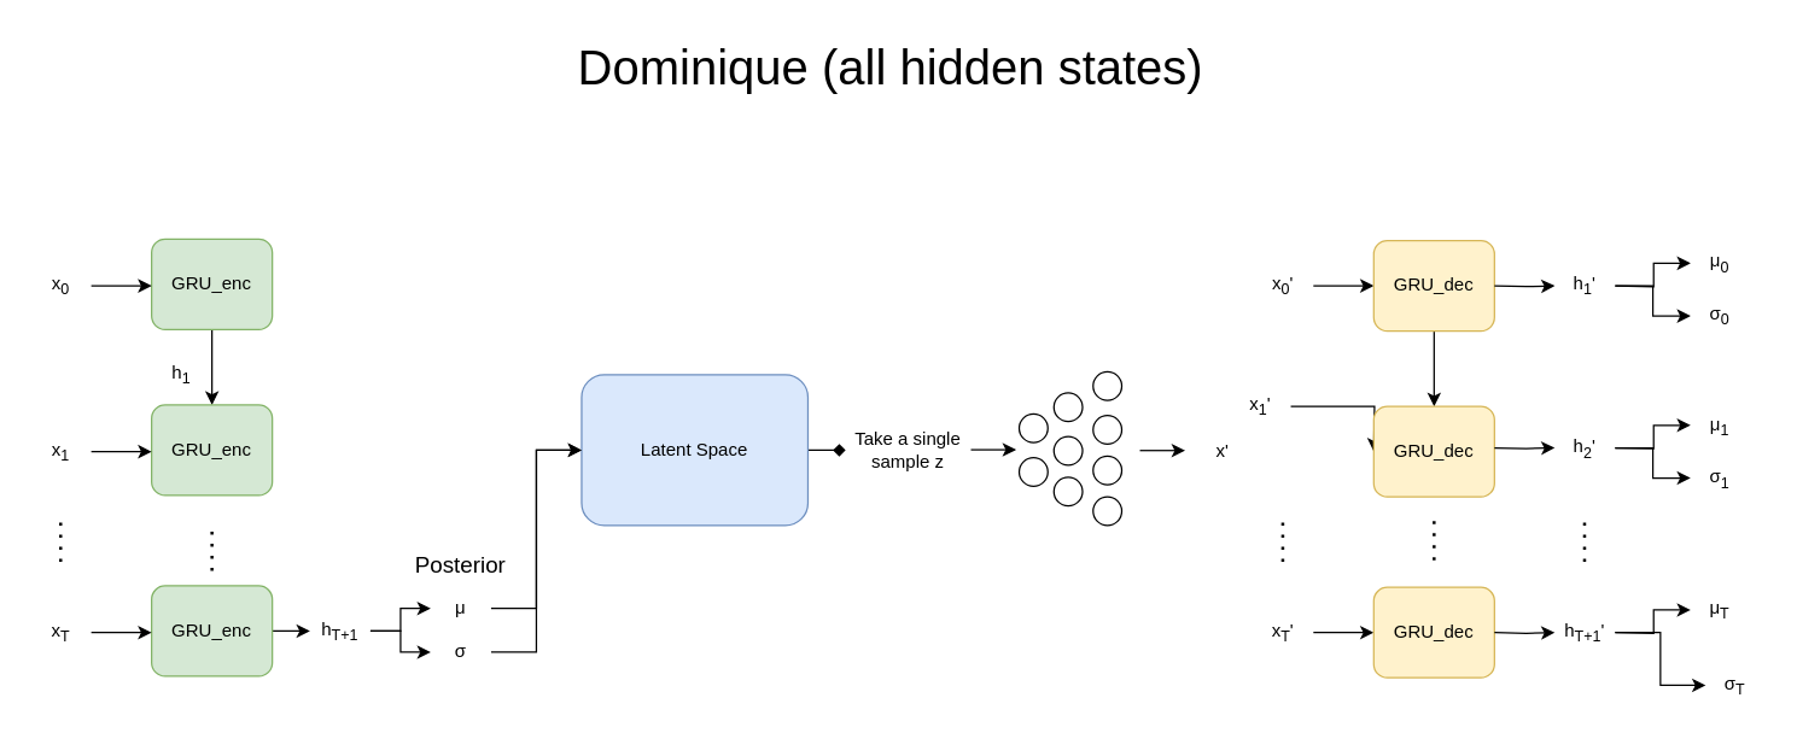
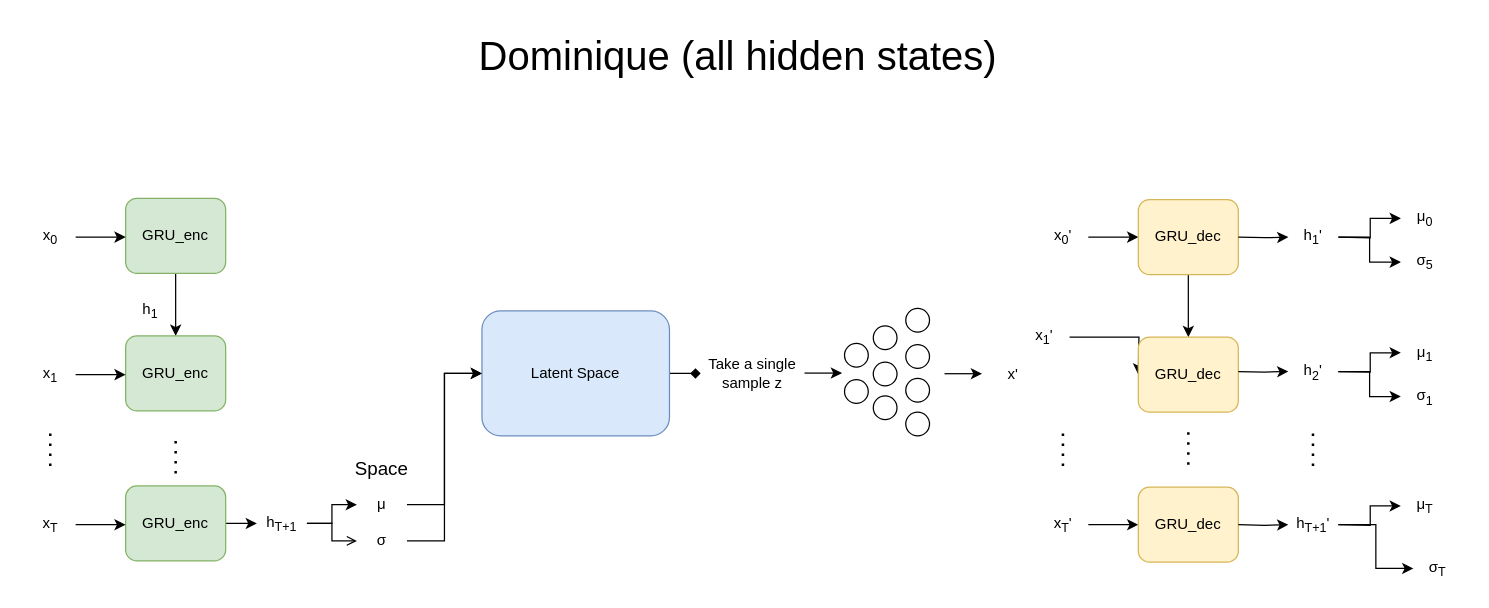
  <mxCell id="0" />
  <mxCell id="1" parent="0" />
  <mxCell id="2" value="" style="edgeStyle=orthogonalEdgeStyle;rounded=0;orthogonalLoop=1;jettySize=auto;html=1;" edge="1" parent="1" source="3" target="4"><mxGeometry relative="1" as="geometry" /></mxCell>
  <mxCell id="3" value="GRU_enc" style="rounded=1;whiteSpace=wrap;html=1;fillColor=#d5e8d4;strokeColor=#82b366;" vertex="1" parent="1"><mxGeometry x="100" y="158" width="80" height="60" as="geometry" /></mxCell>
  <mxCell id="4" value="GRU_enc" style="rounded=1;whiteSpace=wrap;html=1;fillColor=#d5e8d4;strokeColor=#82b366;" vertex="1" parent="1"><mxGeometry x="100" y="268" width="80" height="60" as="geometry" /></mxCell>
  <mxCell id="5" value="" style="edgeStyle=orthogonalEdgeStyle;rounded=0;orthogonalLoop=1;jettySize=auto;html=1;" edge="1" parent="1" source="6" target="20"><mxGeometry relative="1" as="geometry" /></mxCell>
  <mxCell id="6" value="GRU_enc" style="rounded=1;whiteSpace=wrap;html=1;fillColor=#d5e8d4;strokeColor=#82b366;" vertex="1" parent="1"><mxGeometry x="100" y="388" width="80" height="60" as="geometry" /></mxCell>
  <mxCell id="7" value="" style="edgeStyle=orthogonalEdgeStyle;rounded=0;orthogonalLoop=1;jettySize=auto;html=1;" edge="1" parent="1" source="8"><mxGeometry relative="1" as="geometry"><mxPoint x="910" y="189" as="targetPoint" /></mxGeometry></mxCell>
  <mxCell id="8" value="x&lt;sub&gt;0&lt;/sub&gt;'" style="text;html=1;strokeColor=none;fillColor=none;align=center;verticalAlign=middle;whiteSpace=wrap;rounded=0;" vertex="1" parent="1"><mxGeometry x="830" y="179" width="40" height="20" as="geometry" /></mxCell>
  <mxCell id="9" value="" style="edgeStyle=orthogonalEdgeStyle;rounded=0;orthogonalLoop=1;jettySize=auto;html=1;" edge="1" source="10" parent="1"><mxGeometry relative="1" as="geometry"><mxPoint x="910" y="299" as="targetPoint" /></mxGeometry></mxCell>
  <mxCell id="10" value="x&lt;sub&gt;1&lt;/sub&gt;'" style="text;html=1;strokeColor=none;fillColor=none;align=center;verticalAlign=middle;whiteSpace=wrap;rounded=0;" vertex="1" parent="1"><mxGeometry x="815" y="259" width="40" height="20" as="geometry" /></mxCell>
  <mxCell id="11" value="" style="edgeStyle=orthogonalEdgeStyle;rounded=0;orthogonalLoop=1;jettySize=auto;html=1;" edge="1" source="12" parent="1"><mxGeometry relative="1" as="geometry"><mxPoint x="910" y="419" as="targetPoint" /></mxGeometry></mxCell>
  <mxCell id="12" value="x&lt;sub&gt;T&lt;/sub&gt;'" style="text;html=1;strokeColor=none;fillColor=none;align=center;verticalAlign=middle;whiteSpace=wrap;rounded=0;" vertex="1" parent="1"><mxGeometry x="830" y="409" width="40" height="20" as="geometry" /></mxCell>
  <mxCell id="13" value="h&lt;sub&gt;1&lt;/sub&gt;" style="text;html=1;strokeColor=none;fillColor=none;align=center;verticalAlign=middle;whiteSpace=wrap;rounded=0;" vertex="1" parent="1"><mxGeometry x="100" y="238" width="40" height="20" as="geometry" /></mxCell>
  <mxCell id="14" value="" style="endArrow=none;dashed=1;html=1;dashPattern=1 3;strokeWidth=2;" edge="1" parent="1"><mxGeometry width="50" height="50" relative="1" as="geometry"><mxPoint x="140" y="378" as="sourcePoint" /><mxPoint x="140" y="348" as="targetPoint" /></mxGeometry></mxCell>
  <mxCell id="15" value="" style="edgeStyle=orthogonalEdgeStyle;rounded=0;orthogonalLoop=1;jettySize=auto;html=1;endArrow=diamond;" edge="1" parent="1" source="16" target="25"><mxGeometry relative="1" as="geometry" /></mxCell>
  <mxCell id="16" value="Latent Space" style="whiteSpace=wrap;html=1;fillColor=#dae8fc;strokeColor=#6c8ebf;rounded=1;" vertex="1" parent="1"><mxGeometry x="385" y="248" width="150" height="100" as="geometry" /></mxCell>
  <mxCell id="17" value="" style="endArrow=none;dashed=1;html=1;dashPattern=1 3;strokeWidth=2;" edge="1" parent="1"><mxGeometry width="50" height="50" relative="1" as="geometry"><mxPoint x="849.71" y="372" as="sourcePoint" /><mxPoint x="849.71" y="342" as="targetPoint" /></mxGeometry></mxCell>
  <mxCell id="18" style="edgeStyle=orthogonalEdgeStyle;rounded=0;orthogonalLoop=1;jettySize=auto;html=1;entryX=0;entryY=0.5;entryDx=0;entryDy=0;" edge="1" parent="1" source="20" target="32"><mxGeometry relative="1" as="geometry" /></mxCell>
- <mxCell id="19" style="edgeStyle=orthogonalEdgeStyle;rounded=0;orthogonalLoop=1;jettySize=auto;html=1;exitX=1;exitY=0.5;exitDx=0;exitDy=0;entryX=0;entryY=0.5;entryDx=0;entryDy=0;" edge="1" parent="1" source="20" target="34"><mxGeometry relative="1" as="geometry" /></mxCell>
+ <mxCell id="19" style="edgeStyle=orthogonalEdgeStyle;rounded=0;orthogonalLoop=1;jettySize=auto;html=1;exitX=1;exitY=0.5;exitDx=0;exitDy=0;entryX=0;entryY=0.5;entryDx=0;entryDy=0;endArrow=open;" edge="1" parent="1" source="20" target="34"><mxGeometry relative="1" as="geometry" /></mxCell>
  <mxCell id="20" value="h&lt;sub&gt;T+1&lt;/sub&gt;" style="text;html=1;strokeColor=none;fillColor=none;align=center;verticalAlign=middle;whiteSpace=wrap;rounded=0;" vertex="1" parent="1"><mxGeometry x="205" y="408" width="40" height="20" as="geometry" /></mxCell>
  <mxCell id="21" value="" style="edgeStyle=orthogonalEdgeStyle;rounded=0;orthogonalLoop=1;jettySize=auto;html=1;" edge="1" parent="1" source="22" target="23"><mxGeometry relative="1" as="geometry" /></mxCell>
  <mxCell id="22" value="GRU_dec" style="rounded=1;whiteSpace=wrap;html=1;fillColor=#fff2cc;strokeColor=#d6b656;" vertex="1" parent="1"><mxGeometry x="910" y="159" width="80" height="60" as="geometry" /></mxCell>
  <mxCell id="23" value="GRU_dec" style="rounded=1;whiteSpace=wrap;html=1;fillColor=#fff2cc;strokeColor=#d6b656;" vertex="1" parent="1"><mxGeometry x="910" y="269" width="80" height="60" as="geometry" /></mxCell>
  <mxCell id="24" value="GRU_dec" style="rounded=1;whiteSpace=wrap;html=1;fillColor=#fff2cc;strokeColor=#d6b656;" vertex="1" parent="1"><mxGeometry x="910" y="389" width="80" height="60" as="geometry" /></mxCell>
  <mxCell id="25" value="&lt;div&gt;Take a single sample z&lt;br&gt;&lt;/div&gt;" style="text;html=1;strokeColor=none;fillColor=none;align=center;verticalAlign=middle;whiteSpace=wrap;rounded=0;" vertex="1" parent="1"><mxGeometry x="560" y="280" width="83" height="36" as="geometry" /></mxCell>
  <mxCell id="26" style="edgeStyle=orthogonalEdgeStyle;rounded=0;orthogonalLoop=1;jettySize=auto;html=1;exitX=1;exitY=0.5;exitDx=0;exitDy=0;entryX=0;entryY=0.5;entryDx=0;entryDy=0;" edge="1" target="28" parent="1"><mxGeometry relative="1" as="geometry"><mxPoint x="990" y="419" as="sourcePoint" /></mxGeometry></mxCell>
  <mxCell id="27" style="edgeStyle=orthogonalEdgeStyle;rounded=0;orthogonalLoop=1;jettySize=auto;html=1;entryX=0;entryY=0.5;entryDx=0;entryDy=0;" edge="1" parent="1" source="28" target="38"><mxGeometry relative="1" as="geometry" /></mxCell>
  <mxCell id="28" value="h&lt;sub&gt;T+1&lt;/sub&gt;'" style="text;html=1;strokeColor=none;fillColor=none;align=center;verticalAlign=middle;whiteSpace=wrap;rounded=0;" vertex="1" parent="1"><mxGeometry x="1030" y="409" width="40" height="20" as="geometry" /></mxCell>
  <mxCell id="29" value="" style="endArrow=none;dashed=1;html=1;dashPattern=1 3;strokeWidth=2;" edge="1" parent="1"><mxGeometry width="50" height="50" relative="1" as="geometry"><mxPoint x="950" y="371" as="sourcePoint" /><mxPoint x="950" y="341" as="targetPoint" /></mxGeometry></mxCell>
  <mxCell id="30" value="&lt;font style=&quot;font-size: 32px&quot;&gt;Dominique (all hidden states)&lt;br&gt;&lt;/font&gt;" style="text;html=1;strokeColor=none;fillColor=none;align=center;verticalAlign=middle;whiteSpace=wrap;rounded=0;" vertex="1" parent="1"><mxGeometry x="295" y="20" width="590" height="50" as="geometry" /></mxCell>
  <mxCell id="31" style="edgeStyle=orthogonalEdgeStyle;rounded=0;orthogonalLoop=1;jettySize=auto;html=1;exitX=1;exitY=0.5;exitDx=0;exitDy=0;entryX=0;entryY=0.5;entryDx=0;entryDy=0;" edge="1" parent="1" source="32" target="16"><mxGeometry relative="1" as="geometry" /></mxCell>
  <mxCell id="32" value="μ" style="text;html=1;strokeColor=none;fillColor=none;align=center;verticalAlign=middle;whiteSpace=wrap;rounded=0;" vertex="1" parent="1"><mxGeometry x="285" y="393" width="40" height="20" as="geometry" /></mxCell>
  <mxCell id="33" style="edgeStyle=orthogonalEdgeStyle;rounded=0;orthogonalLoop=1;jettySize=auto;html=1;entryX=0;entryY=0.5;entryDx=0;entryDy=0;" edge="1" parent="1" source="34" target="16"><mxGeometry relative="1" as="geometry" /></mxCell>
  <mxCell id="34" value="σ" style="text;html=1;strokeColor=none;fillColor=none;align=center;verticalAlign=middle;whiteSpace=wrap;rounded=0;" vertex="1" parent="1"><mxGeometry x="285" y="422" width="40" height="20" as="geometry" /></mxCell>
- <mxCell id="35" value="&lt;font style=&quot;font-size: 15px&quot;&gt;Posterior&lt;/font&gt;" style="text;html=1;strokeColor=none;fillColor=none;align=center;verticalAlign=middle;whiteSpace=wrap;rounded=0;" vertex="1" parent="1"><mxGeometry x="285" y="364" width="40" height="20" as="geometry" /></mxCell>
+ <mxCell id="35" value="&lt;font style=&quot;font-size: 15px&quot;&gt;Space&lt;/font&gt;" style="text;html=1;strokeColor=none;fillColor=none;align=center;verticalAlign=middle;whiteSpace=wrap;rounded=0;" vertex="1" parent="1"><mxGeometry x="285" y="364" width="40" height="20" as="geometry" /></mxCell>
  <mxCell id="36" style="edgeStyle=orthogonalEdgeStyle;rounded=0;orthogonalLoop=1;jettySize=auto;html=1;entryX=0;entryY=0.5;entryDx=0;entryDy=0;" edge="1" target="37" parent="1"><mxGeometry relative="1" as="geometry"><mxPoint x="1070" y="419.034" as="sourcePoint" /></mxGeometry></mxCell>
  <mxCell id="37" value="μ&lt;sub&gt;T&lt;/sub&gt;" style="text;html=1;strokeColor=none;fillColor=none;align=center;verticalAlign=middle;whiteSpace=wrap;rounded=0;" vertex="1" parent="1"><mxGeometry x="1120" y="394" width="39" height="20" as="geometry" /></mxCell>
  <mxCell id="38" value="σ&lt;sub&gt;T&lt;/sub&gt;" style="text;html=1;strokeColor=none;fillColor=none;align=center;verticalAlign=middle;whiteSpace=wrap;rounded=0;" vertex="1" parent="1"><mxGeometry x="1130" y="444" width="39" height="20" as="geometry" /></mxCell>
  <mxCell id="39" value="" style="ellipse;whiteSpace=wrap;html=1;aspect=fixed;" vertex="1" parent="1"><mxGeometry x="675" y="274" width="19" height="19" as="geometry" /></mxCell>
  <mxCell id="40" value="" style="ellipse;whiteSpace=wrap;html=1;aspect=fixed;" vertex="1" parent="1"><mxGeometry x="675" y="303" width="19" height="19" as="geometry" /></mxCell>
  <mxCell id="41" value="" style="ellipse;whiteSpace=wrap;html=1;aspect=fixed;" vertex="1" parent="1"><mxGeometry x="698" y="260" width="19" height="19" as="geometry" /></mxCell>
  <mxCell id="42" value="" style="ellipse;whiteSpace=wrap;html=1;aspect=fixed;" vertex="1" parent="1"><mxGeometry x="698" y="289" width="19" height="19" as="geometry" /></mxCell>
  <mxCell id="43" value="" style="ellipse;whiteSpace=wrap;html=1;aspect=fixed;" vertex="1" parent="1"><mxGeometry x="698" y="316" width="19" height="19" as="geometry" /></mxCell>
  <mxCell id="44" value="" style="ellipse;whiteSpace=wrap;html=1;aspect=fixed;" vertex="1" parent="1"><mxGeometry x="724" y="246" width="19" height="19" as="geometry" /></mxCell>
  <mxCell id="45" value="" style="ellipse;whiteSpace=wrap;html=1;aspect=fixed;" vertex="1" parent="1"><mxGeometry x="724" y="275" width="19" height="19" as="geometry" /></mxCell>
  <mxCell id="46" value="" style="ellipse;whiteSpace=wrap;html=1;aspect=fixed;" vertex="1" parent="1"><mxGeometry x="724" y="302" width="19" height="19" as="geometry" /></mxCell>
  <mxCell id="47" value="" style="ellipse;whiteSpace=wrap;html=1;aspect=fixed;" vertex="1" parent="1"><mxGeometry x="724" y="329" width="19" height="19" as="geometry" /></mxCell>
  <mxCell id="48" value="" style="endArrow=classic;html=1;" edge="1" parent="1"><mxGeometry width="50" height="50" relative="1" as="geometry"><mxPoint x="643" y="297.76" as="sourcePoint" /><mxPoint x="673" y="297.76" as="targetPoint" /></mxGeometry></mxCell>
  <mxCell id="49" value="" style="endArrow=classic;html=1;" edge="1" parent="1"><mxGeometry width="50" height="50" relative="1" as="geometry"><mxPoint x="755" y="298.26" as="sourcePoint" /><mxPoint x="785" y="298.26" as="targetPoint" /></mxGeometry></mxCell>
  <mxCell id="50" value="x'" style="text;html=1;strokeColor=none;fillColor=none;align=center;verticalAlign=middle;whiteSpace=wrap;rounded=0;" vertex="1" parent="1"><mxGeometry x="790" y="288.5" width="40" height="20" as="geometry" /></mxCell>
  <mxCell id="51" value="" style="edgeStyle=orthogonalEdgeStyle;rounded=0;orthogonalLoop=1;jettySize=auto;html=1;" edge="1" parent="1" source="52"><mxGeometry relative="1" as="geometry"><mxPoint x="100" y="189" as="targetPoint" /></mxGeometry></mxCell>
  <mxCell id="52" value="x&lt;sub&gt;0&lt;/sub&gt;" style="text;html=1;strokeColor=none;fillColor=none;align=center;verticalAlign=middle;whiteSpace=wrap;rounded=0;" vertex="1" parent="1"><mxGeometry x="20" y="179" width="40" height="20" as="geometry" /></mxCell>
  <mxCell id="53" value="" style="edgeStyle=orthogonalEdgeStyle;rounded=0;orthogonalLoop=1;jettySize=auto;html=1;" edge="1" parent="1" source="54"><mxGeometry relative="1" as="geometry"><mxPoint x="100" y="299" as="targetPoint" /></mxGeometry></mxCell>
  <mxCell id="54" value="x&lt;sub&gt;1&lt;/sub&gt;" style="text;html=1;strokeColor=none;fillColor=none;align=center;verticalAlign=middle;whiteSpace=wrap;rounded=0;" vertex="1" parent="1"><mxGeometry x="20" y="289" width="40" height="20" as="geometry" /></mxCell>
  <mxCell id="55" value="" style="edgeStyle=orthogonalEdgeStyle;rounded=0;orthogonalLoop=1;jettySize=auto;html=1;" edge="1" parent="1" source="56"><mxGeometry relative="1" as="geometry"><mxPoint x="100" y="419" as="targetPoint" /></mxGeometry></mxCell>
  <mxCell id="56" value="x&lt;sub&gt;T&lt;/sub&gt;" style="text;html=1;strokeColor=none;fillColor=none;align=center;verticalAlign=middle;whiteSpace=wrap;rounded=0;" vertex="1" parent="1"><mxGeometry x="20" y="409" width="40" height="20" as="geometry" /></mxCell>
  <mxCell id="57" value="" style="endArrow=none;dashed=1;html=1;dashPattern=1 3;strokeWidth=2;" edge="1" parent="1"><mxGeometry width="50" height="50" relative="1" as="geometry"><mxPoint x="39.71" y="372" as="sourcePoint" /><mxPoint x="39.71" y="342" as="targetPoint" /></mxGeometry></mxCell>
  <mxCell id="58" style="edgeStyle=orthogonalEdgeStyle;rounded=0;orthogonalLoop=1;jettySize=auto;html=1;exitX=1;exitY=0.5;exitDx=0;exitDy=0;entryX=0;entryY=0.5;entryDx=0;entryDy=0;" edge="1" target="60" parent="1"><mxGeometry relative="1" as="geometry"><mxPoint x="990" y="296.5" as="sourcePoint" /></mxGeometry></mxCell>
  <mxCell id="59" style="edgeStyle=orthogonalEdgeStyle;rounded=0;orthogonalLoop=1;jettySize=auto;html=1;entryX=0;entryY=0.5;entryDx=0;entryDy=0;" edge="1" source="60" target="63" parent="1"><mxGeometry relative="1" as="geometry" /></mxCell>
  <mxCell id="60" value="h&lt;sub&gt;2&lt;/sub&gt;'" style="text;html=1;strokeColor=none;fillColor=none;align=center;verticalAlign=middle;whiteSpace=wrap;rounded=0;" vertex="1" parent="1"><mxGeometry x="1030" y="286.5" width="40" height="20" as="geometry" /></mxCell>
  <mxCell id="61" style="edgeStyle=orthogonalEdgeStyle;rounded=0;orthogonalLoop=1;jettySize=auto;html=1;entryX=0;entryY=0.5;entryDx=0;entryDy=0;" edge="1" target="62" parent="1"><mxGeometry relative="1" as="geometry"><mxPoint x="1070" y="296.534" as="sourcePoint" /></mxGeometry></mxCell>
  <mxCell id="62" value="&lt;div&gt;μ&lt;sub&gt;1&lt;/sub&gt;&lt;/div&gt;" style="text;html=1;strokeColor=none;fillColor=none;align=center;verticalAlign=middle;whiteSpace=wrap;rounded=0;" vertex="1" parent="1"><mxGeometry x="1120" y="271.5" width="39" height="20" as="geometry" /></mxCell>
  <mxCell id="63" value="σ&lt;sub&gt;1&lt;/sub&gt;" style="text;html=1;strokeColor=none;fillColor=none;align=center;verticalAlign=middle;whiteSpace=wrap;rounded=0;" vertex="1" parent="1"><mxGeometry x="1120" y="306.5" width="39" height="20" as="geometry" /></mxCell>
  <mxCell id="64" style="edgeStyle=orthogonalEdgeStyle;rounded=0;orthogonalLoop=1;jettySize=auto;html=1;exitX=1;exitY=0.5;exitDx=0;exitDy=0;entryX=0;entryY=0.5;entryDx=0;entryDy=0;" edge="1" target="66" parent="1"><mxGeometry relative="1" as="geometry"><mxPoint x="990" y="189" as="sourcePoint" /></mxGeometry></mxCell>
  <mxCell id="65" style="edgeStyle=orthogonalEdgeStyle;rounded=0;orthogonalLoop=1;jettySize=auto;html=1;entryX=0;entryY=0.5;entryDx=0;entryDy=0;" edge="1" source="66" target="69" parent="1"><mxGeometry relative="1" as="geometry" /></mxCell>
  <mxCell id="66" value="h&lt;sub&gt;1&lt;/sub&gt;'" style="text;html=1;strokeColor=none;fillColor=none;align=center;verticalAlign=middle;whiteSpace=wrap;rounded=0;" vertex="1" parent="1"><mxGeometry x="1030" y="179" width="40" height="20" as="geometry" /></mxCell>
  <mxCell id="67" style="edgeStyle=orthogonalEdgeStyle;rounded=0;orthogonalLoop=1;jettySize=auto;html=1;entryX=0;entryY=0.5;entryDx=0;entryDy=0;" edge="1" target="68" parent="1"><mxGeometry relative="1" as="geometry"><mxPoint x="1070" y="189.034" as="sourcePoint" /></mxGeometry></mxCell>
  <mxCell id="68" value="μ&lt;sub&gt;0&lt;/sub&gt;" style="text;html=1;strokeColor=none;fillColor=none;align=center;verticalAlign=middle;whiteSpace=wrap;rounded=0;" vertex="1" parent="1"><mxGeometry x="1120" y="164" width="39" height="20" as="geometry" /></mxCell>
- <mxCell id="69" value="σ&lt;sub&gt;0&lt;/sub&gt;" style="text;html=1;strokeColor=none;fillColor=none;align=center;verticalAlign=middle;whiteSpace=wrap;rounded=0;" vertex="1" parent="1"><mxGeometry x="1120" y="199" width="39" height="20" as="geometry" /></mxCell>
+ <mxCell id="69" value="σ&lt;sub&gt;5&lt;/sub&gt;" style="text;html=1;strokeColor=none;fillColor=none;align=center;verticalAlign=middle;whiteSpace=wrap;rounded=0;" vertex="1" parent="1"><mxGeometry x="1120" y="199" width="39" height="20" as="geometry" /></mxCell>
  <mxCell id="70" value="" style="endArrow=none;dashed=1;html=1;dashPattern=1 3;strokeWidth=2;" edge="1" parent="1"><mxGeometry width="50" height="50" relative="1" as="geometry"><mxPoint x="1049.71" y="372" as="sourcePoint" /><mxPoint x="1049.71" y="342" as="targetPoint" /></mxGeometry></mxCell>
